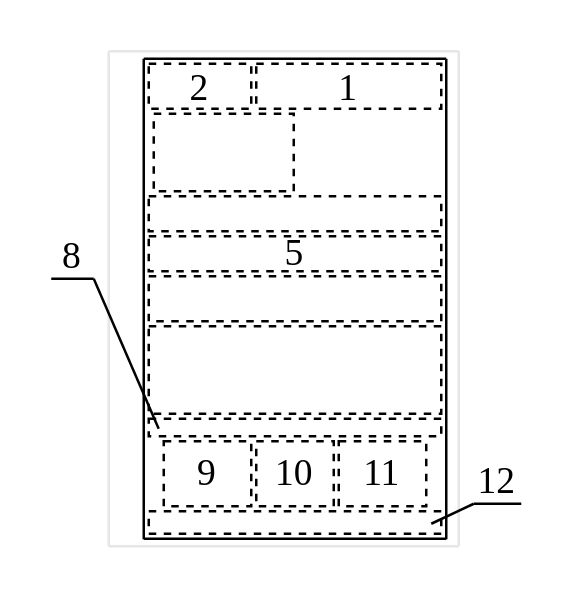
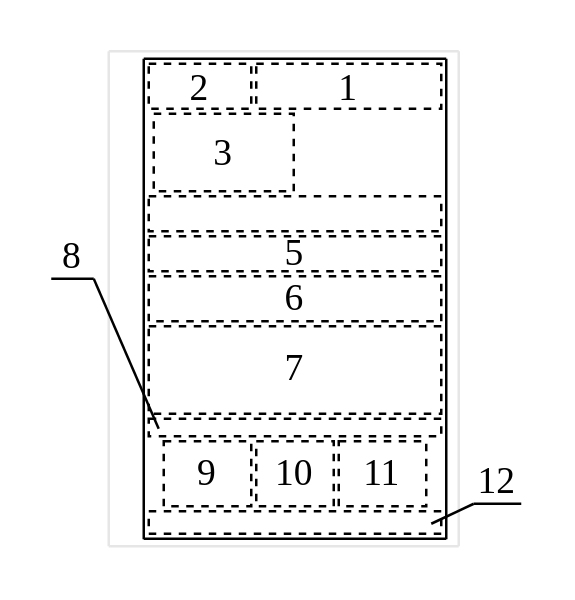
  <mxCell id="0" />
  <mxCell id="1" parent="0" />
  <mxCell id="2" value="1" style="rounded=0;whiteSpace=wrap;html=1;fillColor=none;dashed=1;fontFamily=Verdana;fontSize=15;" parent="1" vertex="1"><mxGeometry x="102" y="25" width="74" height="18" as="geometry" /></mxCell>
  <mxCell id="3" value="2" style="rounded=0;whiteSpace=wrap;html=1;fillColor=none;dashed=1;fontFamily=Verdana;fontSize=15;" parent="1" vertex="1"><mxGeometry x="59" y="25" width="41" height="18" as="geometry" /></mxCell>
  <mxCell id="4" value="" style="endArrow=none;html=1;strokeColor=#E6E6E6;fontSize=15;" parent="1" edge="1"><mxGeometry width="50" height="50" relative="1" as="geometry"><mxPoint x="43" y="218" as="sourcePoint" /><mxPoint x="43" y="20" as="targetPoint" /></mxGeometry></mxCell>
  <mxCell id="5" value="" style="endArrow=none;html=1;strokeColor=#E6E6E6;fontSize=15;" parent="1" edge="1"><mxGeometry width="50" height="50" relative="1" as="geometry"><mxPoint x="183" y="218" as="sourcePoint" /><mxPoint x="183" y="20" as="targetPoint" /></mxGeometry></mxCell>
  <mxCell id="6" value="" style="endArrow=none;html=1;strokeColor=#E6E6E6;fontSize=15;" parent="1" edge="1"><mxGeometry width="50" height="50" relative="1" as="geometry"><mxPoint x="183" y="20" as="sourcePoint" /><mxPoint x="43" y="20" as="targetPoint" /></mxGeometry></mxCell>
  <mxCell id="7" value="" style="endArrow=none;html=1;strokeColor=#E6E6E6;fontSize=15;" parent="1" edge="1"><mxGeometry width="50" height="50" relative="1" as="geometry"><mxPoint x="183" y="218" as="sourcePoint" /><mxPoint x="43" y="218" as="targetPoint" /></mxGeometry></mxCell>
  <mxCell id="8" value="" style="endArrow=none;html=1;fontSize=15;" parent="1" edge="1"><mxGeometry width="50" height="50" relative="1" as="geometry"><mxPoint x="57" y="215.223" as="sourcePoint" /><mxPoint x="57" y="23" as="targetPoint" /></mxGeometry></mxCell>
  <mxCell id="9" value="" style="endArrow=none;html=1;fontSize=15;" parent="1" edge="1"><mxGeometry width="50" height="50" relative="1" as="geometry"><mxPoint x="178" y="215.223" as="sourcePoint" /><mxPoint x="178" y="23" as="targetPoint" /></mxGeometry></mxCell>
  <mxCell id="10" value="" style="endArrow=none;html=1;fontSize=15;" parent="1" edge="1"><mxGeometry width="50" height="50" relative="1" as="geometry"><mxPoint x="178" y="23" as="sourcePoint" /><mxPoint x="57" y="23" as="targetPoint" /></mxGeometry></mxCell>
  <mxCell id="11" value="" style="endArrow=none;html=1;fontSize=15;" parent="1" edge="1"><mxGeometry width="50" height="50" relative="1" as="geometry"><mxPoint x="178" y="215" as="sourcePoint" /><mxPoint x="57" y="215" as="targetPoint" /></mxGeometry></mxCell>
  <mxCell id="12" value="" style="rounded=0;whiteSpace=wrap;html=1;fillColor=none;dashed=1;fontSize=15;" parent="1" vertex="1"><mxGeometry x="61" y="45" width="56" height="31" as="geometry" /></mxCell>
  <mxCell id="13" value="" style="rounded=0;whiteSpace=wrap;html=1;fillColor=none;dashed=1;fontSize=15;" parent="1" vertex="1"><mxGeometry x="59" y="78" width="117" height="14" as="geometry" /></mxCell>
  <mxCell id="14" value="" style="rounded=0;whiteSpace=wrap;html=1;fillColor=none;dashed=1;fontSize=15;" parent="1" vertex="1"><mxGeometry x="59" y="94" width="117" height="14" as="geometry" /></mxCell>
  <mxCell id="15" value="" style="rounded=0;whiteSpace=wrap;html=1;fillColor=none;dashed=1;fontSize=15;" parent="1" vertex="1"><mxGeometry x="102" y="176" width="31" height="26" as="geometry" /></mxCell>
  <mxCell id="16" value="" style="rounded=0;whiteSpace=wrap;html=1;fillColor=none;dashed=1;fontSize=15;" parent="1" vertex="1"><mxGeometry x="65" y="176" width="35" height="26" as="geometry" /></mxCell>
+ <mxCell id="17" value="&lt;p style=&quot;line-height: 100%&quot;&gt;3&lt;/p&gt;" style="text;html=1;strokeColor=none;fillColor=none;align=center;verticalAlign=middle;whiteSpace=wrap;rounded=0;fontFamily=Verdana;fontSize=15;spacing=0;" parent="1" vertex="1"><mxGeometry x="62" y="46" width="54" height="29" as="geometry" /></mxCell>
  <mxCell id="18" value="&lt;p style=&quot;line-height: 100%&quot;&gt;5&lt;/p&gt;" style="text;html=1;strokeColor=none;fillColor=none;align=center;verticalAlign=middle;whiteSpace=wrap;rounded=0;fontFamily=Verdana;fontSize=15;" parent="1" vertex="1"><mxGeometry x="60" y="95" width="115" height="12" as="geometry" /></mxCell>
  <mxCell id="19" value="" style="rounded=0;whiteSpace=wrap;html=1;fillColor=none;dashed=1;fontSize=15;" parent="1" vertex="1"><mxGeometry x="59" y="110" width="117" height="18" as="geometry" /></mxCell>
  <mxCell id="20" value="" style="rounded=0;whiteSpace=wrap;html=1;fillColor=none;dashed=1;fontSize=15;" parent="1" vertex="1"><mxGeometry x="59" y="130" width="117" height="35" as="geometry" /></mxCell>
  <mxCell id="21" value="" style="rounded=0;whiteSpace=wrap;html=1;fillColor=none;dashed=1;fontSize=15;" parent="1" vertex="1"><mxGeometry x="135" y="176" width="35" height="26" as="geometry" /></mxCell>
  <mxCell id="22" value="" style="rounded=0;whiteSpace=wrap;html=1;fillColor=none;dashed=1;fontSize=15;" parent="1" vertex="1"><mxGeometry x="59" y="204" width="117" height="9" as="geometry" /></mxCell>
  <mxCell id="23" value="" style="rounded=0;whiteSpace=wrap;html=1;fillColor=none;dashed=1;fontSize=15;" parent="1" vertex="1"><mxGeometry x="59" y="167" width="117" height="7" as="geometry" /></mxCell>
+ <mxCell id="24" value="&lt;p style=&quot;line-height: 100%&quot;&gt;6&lt;/p&gt;" style="text;html=1;strokeColor=none;fillColor=none;align=center;verticalAlign=middle;whiteSpace=wrap;rounded=0;fontFamily=Verdana;fontSize=15;" parent="1" vertex="1"><mxGeometry x="60" y="111" width="115" height="16" as="geometry" /></mxCell>
+ <mxCell id="25" value="&lt;p style=&quot;line-height: 100%&quot;&gt;7&lt;/p&gt;" style="text;html=1;strokeColor=none;fillColor=none;align=center;verticalAlign=middle;whiteSpace=wrap;rounded=0;fontFamily=Verdana;fontSize=15;" parent="1" vertex="1"><mxGeometry x="60" y="131" width="115" height="32" as="geometry" /></mxCell>
  <mxCell id="26" value="&lt;p style=&quot;line-height: 100%&quot;&gt;8&lt;/p&gt;" style="text;html=1;strokeColor=none;fillColor=none;align=center;verticalAlign=middle;whiteSpace=wrap;rounded=0;fontFamily=Verdana;fontSize=15;" parent="1" vertex="1"><mxGeometry x="20" y="93" width="17" height="18" as="geometry" /></mxCell>
  <mxCell id="27" value="" style="endArrow=none;html=1;fontFamily=Verdana;fontSize=15;entryX=0;entryY=1;entryDx=0;entryDy=0;exitX=1;exitY=1;exitDx=0;exitDy=0;" parent="1" source="26" target="26" edge="1"><mxGeometry width="50" height="50" relative="1" as="geometry"><mxPoint x="-14" y="279" as="sourcePoint" /><mxPoint x="36" y="229" as="targetPoint" /></mxGeometry></mxCell>
  <mxCell id="28" value="" style="endArrow=none;html=1;fontFamily=Verdana;fontSize=15;entryX=1;entryY=1;entryDx=0;entryDy=0;exitX=0.034;exitY=0.571;exitDx=0;exitDy=0;exitPerimeter=0;" parent="1" source="23" target="26" edge="1"><mxGeometry width="50" height="50" relative="1" as="geometry"><mxPoint x="62.042" y="179.003" as="sourcePoint" /><mxPoint x="31" y="207" as="targetPoint" /></mxGeometry></mxCell>
  <mxCell id="29" value="&lt;p style=&quot;line-height: 100%&quot;&gt;9&lt;/p&gt;" style="text;html=1;strokeColor=none;fillColor=none;align=center;verticalAlign=middle;whiteSpace=wrap;rounded=0;fontFamily=Verdana;fontSize=15;" parent="1" vertex="1"><mxGeometry x="66" y="177" width="33" height="24" as="geometry" /></mxCell>
  <mxCell id="30" value="&lt;p style=&quot;line-height: 100%&quot;&gt;10&lt;/p&gt;" style="text;html=1;strokeColor=none;fillColor=none;align=center;verticalAlign=middle;whiteSpace=wrap;rounded=0;fontFamily=Verdana;fontSize=15;" parent="1" vertex="1"><mxGeometry x="103" y="177" width="29" height="24" as="geometry" /></mxCell>
  <mxCell id="31" value="&lt;p style=&quot;line-height: 100%&quot;&gt;11&lt;/p&gt;" style="text;html=1;strokeColor=none;fillColor=none;align=center;verticalAlign=middle;whiteSpace=wrap;rounded=0;fontFamily=Verdana;fontSize=15;" parent="1" vertex="1"><mxGeometry x="136" y="177" width="33" height="24" as="geometry" /></mxCell>
  <mxCell id="32" value="&lt;p style=&quot;line-height: 100%&quot;&gt;12&lt;/p&gt;" style="text;html=1;strokeColor=none;fillColor=none;align=center;verticalAlign=middle;whiteSpace=wrap;rounded=0;fontFamily=Verdana;fontSize=15;" parent="1" vertex="1"><mxGeometry x="189" y="183" width="19" height="18" as="geometry" /></mxCell>
  <mxCell id="33" value="" style="endArrow=none;html=1;fontFamily=Verdana;fontSize=15;entryX=0;entryY=1;entryDx=0;entryDy=0;exitX=1;exitY=1;exitDx=0;exitDy=0;" parent="1" source="32" target="32" edge="1"><mxGeometry width="50" height="50" relative="1" as="geometry"><mxPoint x="161.04" y="268" as="sourcePoint" /><mxPoint x="211.04" y="218" as="targetPoint" /></mxGeometry></mxCell>
  <mxCell id="34" value="" style="endArrow=none;html=1;fontFamily=Verdana;fontSize=15;entryX=0;entryY=1;entryDx=0;entryDy=0;exitX=0.974;exitY=0.5;exitDx=0;exitDy=0;exitPerimeter=0;" parent="1" target="32" edge="1"><mxGeometry width="50" height="50" relative="1" as="geometry"><mxPoint x="171.998" y="209" as="sourcePoint" /><mxPoint x="206.04" y="196" as="targetPoint" /></mxGeometry></mxCell>
